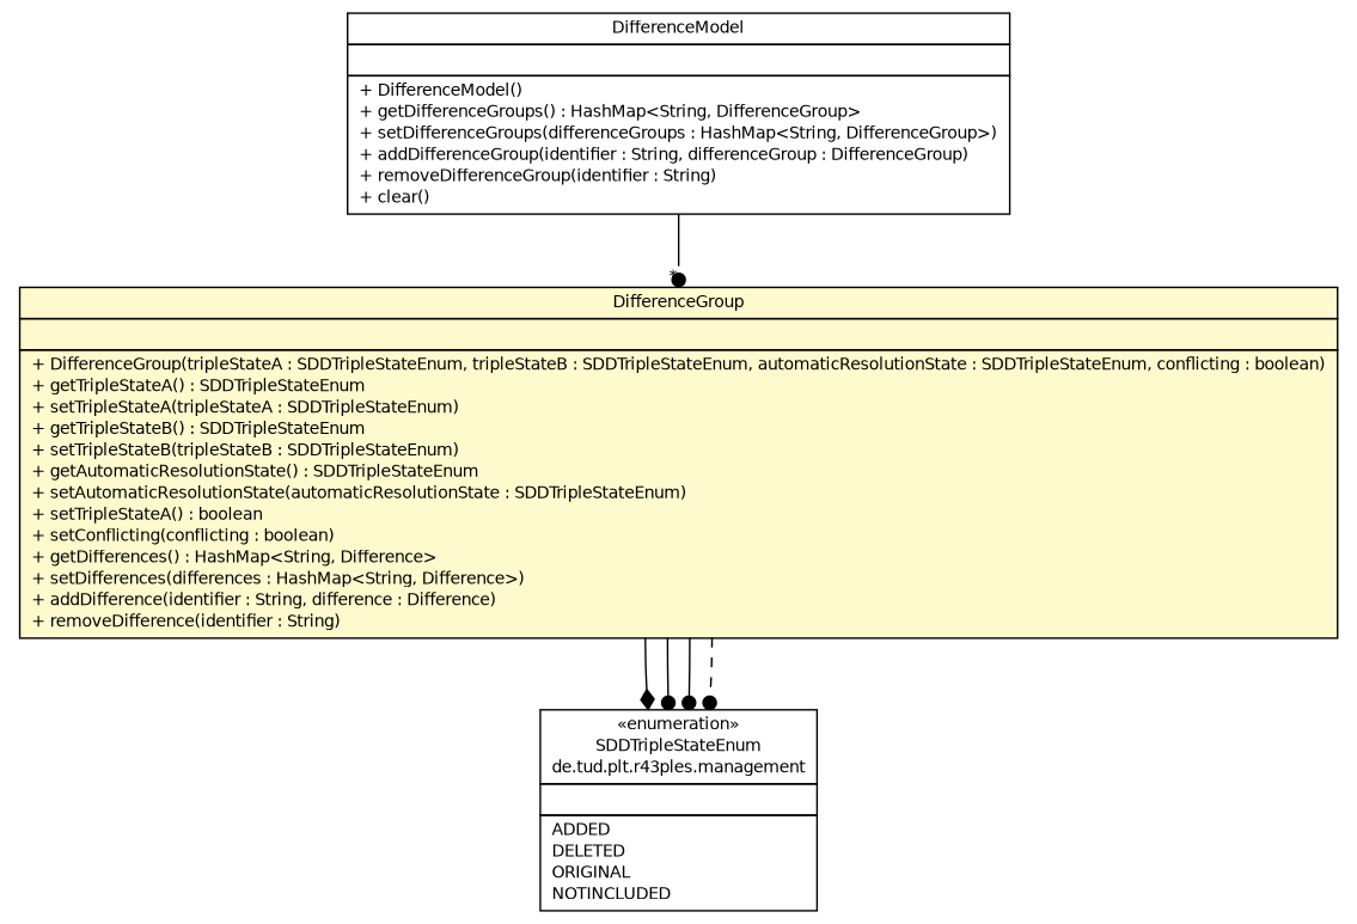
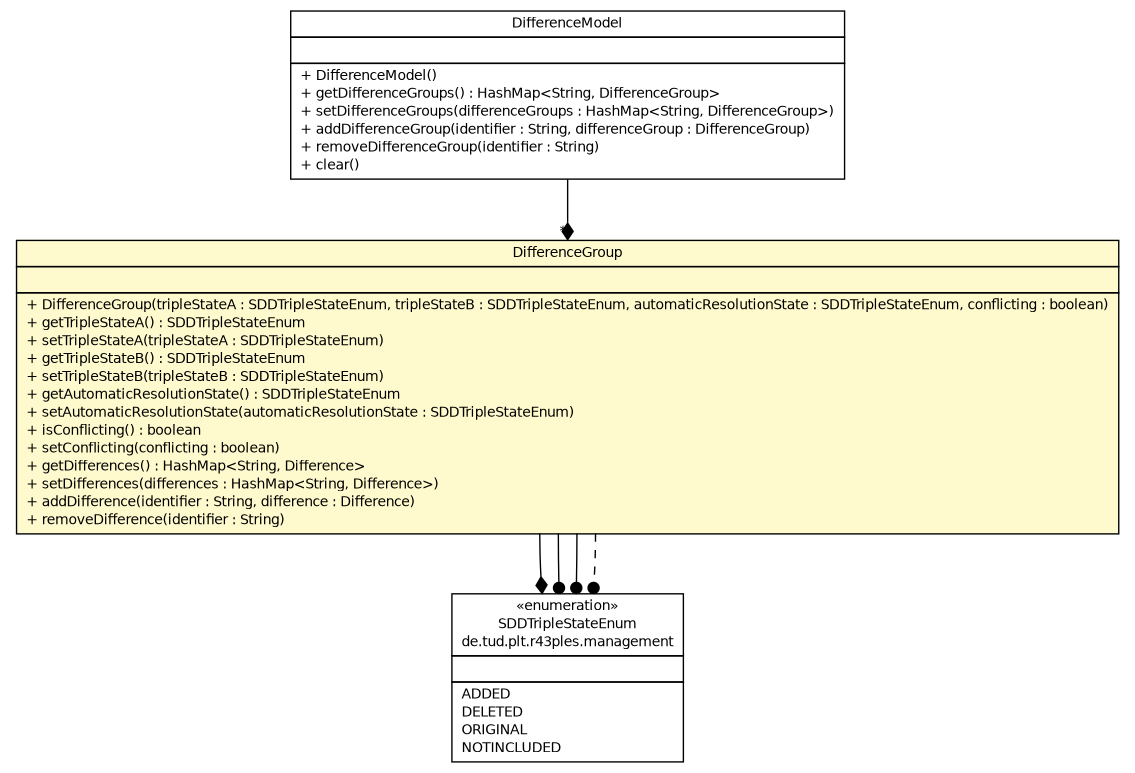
  digraph {
    nodesep=0.25
    ranksep=0.5
    node [fontcolor=black fontname=Helvetica fontsize=10.0 shape=plaintext]
    edge [arrowhead=dot color=black fontcolor=black fontname=Helvetica fontsize=10.0 headport=p labelfontname=Helvetica labelfontsize=10 tailport=p]
    n1 [label=<<table title="de.tud.plt.r43ples.management.SDDTripleStateEnum" border="0" cellborder="1" cellspacing="0" cellpadding="2" port="p" href="../../../management/SDDTripleStateEnum.html"> 		<tr><td><table border="0" cellspacing="0" cellpadding="1"> <tr><td align="center" balign="center"> &#171;enumeration&#187; </td></tr> <tr><td align="center" balign="center"> SDDTripleStateEnum </td></tr> <tr><td align="center" balign="center"> de.tud.plt.r43ples.management </td></tr> 		</table></td></tr> 		<tr><td><table border="0" cellspacing="0" cellpadding="1"> <tr><td align="left" balign="left">  </td></tr> 		</table></td></tr> 		<tr><td><table border="0" cellspacing="0" cellpadding="1"> <tr><td align="left" balign="left"> ADDED </td></tr> <tr><td align="left" balign="left"> DELETED </td></tr> <tr><td align="left" balign="left"> ORIGINAL </td></tr> <tr><td align="left" balign="left"> NOTINCLUDED </td></tr> 		</table></td></tr> 		</table>>]
-   n2 [label=<<table title="de.tud.plt.r43ples.merging.model.structure.DifferenceGroup" border="0" cellborder="1" cellspacing="0" cellpadding="2" port="p" bgcolor="lemonChiffon" href="./DifferenceGroup.html"> 		<tr><td><table border="0" cellspacing="0" cellpadding="1"> <tr><td align="center" balign="center"> DifferenceGroup </td></tr> 		</table></td></tr> 		<tr><td><table border="0" cellspacing="0" cellpadding="1"> <tr><td align="left" balign="left">  </td></tr> 		</table></td></tr> 		<tr><td><table border="0" cellspacing="0" cellpadding="1"> <tr><td align="left" balign="left"> + DifferenceGroup(tripleStateA : SDDTripleStateEnum, tripleStateB : SDDTripleStateEnum, automaticResolutionState : SDDTripleStateEnum, conflicting : boolean) </td></tr> <tr><td align="left" balign="left"> + getTripleStateA() : SDDTripleStateEnum </td></tr> <tr><td align="left" balign="left"> + setTripleStateA(tripleStateA : SDDTripleStateEnum) </td></tr> <tr><td align="left" balign="left"> + getTripleStateB() : SDDTripleStateEnum </td></tr> <tr><td align="left" balign="left"> + setTripleStateB(tripleStateB : SDDTripleStateEnum) </td></tr> <tr><td align="left" balign="left"> + getAutomaticResolutionState() : SDDTripleStateEnum </td></tr> <tr><td align="left" balign="left"> + setAutomaticResolutionState(automaticResolutionState : SDDTripleStateEnum) </td></tr> <tr><td align="left" balign="left"> + setTripleStateA() : boolean </td></tr> <tr><td align="left" balign="left"> + setConflicting(conflicting : boolean) </td></tr> <tr><td align="left" balign="left"> + getDifferences() : HashMap&lt;String, Difference&gt; </td></tr> <tr><td align="left" balign="left"> + setDifferences(differences : HashMap&lt;String, Difference&gt;) </td></tr> <tr><td align="left" balign="left"> + addDifference(identifier : String, difference : Difference) </td></tr> <tr><td align="left" balign="left"> + removeDifference(identifier : String) </td></tr> 		</table></td></tr> 		</table>>]
+   n2 [label=<<table title="de.tud.plt.r43ples.merging.model.structure.DifferenceGroup" border="0" cellborder="1" cellspacing="0" cellpadding="2" port="p" bgcolor="lemonChiffon" href="./DifferenceGroup.html"> 		<tr><td><table border="0" cellspacing="0" cellpadding="1"> <tr><td align="center" balign="center"> DifferenceGroup </td></tr> 		</table></td></tr> 		<tr><td><table border="0" cellspacing="0" cellpadding="1"> <tr><td align="left" balign="left">  </td></tr> 		</table></td></tr> 		<tr><td><table border="0" cellspacing="0" cellpadding="1"> <tr><td align="left" balign="left"> + DifferenceGroup(tripleStateA : SDDTripleStateEnum, tripleStateB : SDDTripleStateEnum, automaticResolutionState : SDDTripleStateEnum, conflicting : boolean) </td></tr> <tr><td align="left" balign="left"> + getTripleStateA() : SDDTripleStateEnum </td></tr> <tr><td align="left" balign="left"> + setTripleStateA(tripleStateA : SDDTripleStateEnum) </td></tr> <tr><td align="left" balign="left"> + getTripleStateB() : SDDTripleStateEnum </td></tr> <tr><td align="left" balign="left"> + setTripleStateB(tripleStateB : SDDTripleStateEnum) </td></tr> <tr><td align="left" balign="left"> + getAutomaticResolutionState() : SDDTripleStateEnum </td></tr> <tr><td align="left" balign="left"> + setAutomaticResolutionState(automaticResolutionState : SDDTripleStateEnum) </td></tr> <tr><td align="left" balign="left"> + isConflicting() : boolean </td></tr> <tr><td align="left" balign="left"> + setConflicting(conflicting : boolean) </td></tr> <tr><td align="left" balign="left"> + getDifferences() : HashMap&lt;String, Difference&gt; </td></tr> <tr><td align="left" balign="left"> + setDifferences(differences : HashMap&lt;String, Difference&gt;) </td></tr> <tr><td align="left" balign="left"> + addDifference(identifier : String, difference : Difference) </td></tr> <tr><td align="left" balign="left"> + removeDifference(identifier : String) </td></tr> 		</table></td></tr> 		</table>>]
    n3 [label=<<table title="de.tud.plt.r43ples.merging.model.structure.DifferenceModel" border="0" cellborder="1" cellspacing="0" cellpadding="2" port="p" href="./DifferenceModel.html"> 		<tr><td><table border="0" cellspacing="0" cellpadding="1"> <tr><td align="center" balign="center"> DifferenceModel </td></tr> 		</table></td></tr> 		<tr><td><table border="0" cellspacing="0" cellpadding="1"> <tr><td align="left" balign="left">  </td></tr> 		</table></td></tr> 		<tr><td><table border="0" cellspacing="0" cellpadding="1"> <tr><td align="left" balign="left"> + DifferenceModel() </td></tr> <tr><td align="left" balign="left"> + getDifferenceGroups() : HashMap&lt;String, DifferenceGroup&gt; </td></tr> <tr><td align="left" balign="left"> + setDifferenceGroups(differenceGroups : HashMap&lt;String, DifferenceGroup&gt;) </td></tr> <tr><td align="left" balign="left"> + addDifferenceGroup(identifier : String, differenceGroup : DifferenceGroup) </td></tr> <tr><td align="left" balign="left"> + removeDifferenceGroup(identifier : String) </td></tr> <tr><td align="left" balign="left"> + clear() </td></tr> 		</table></td></tr> 		</table>>]
    n2 -> n1 [arrowhead=diamond]
    n2 -> n1
    n2 -> n1
    n2 -> n1 [style=dashed]
-   n3 -> n2 [headlabel="*"]
+   n3 -> n2 [arrowhead=diamond headlabel="*"]
  }
